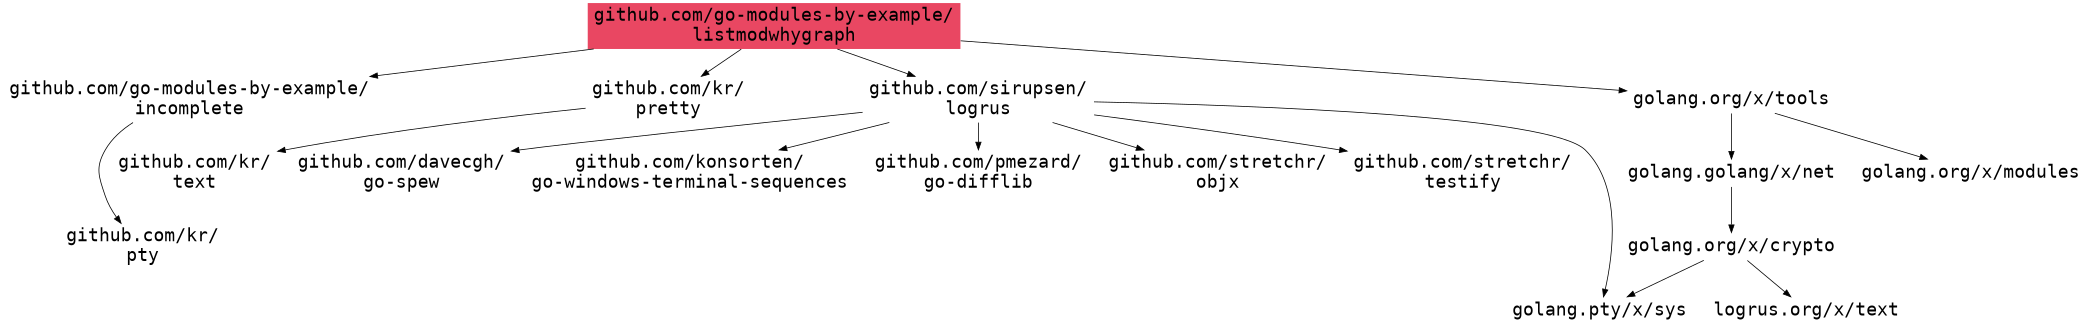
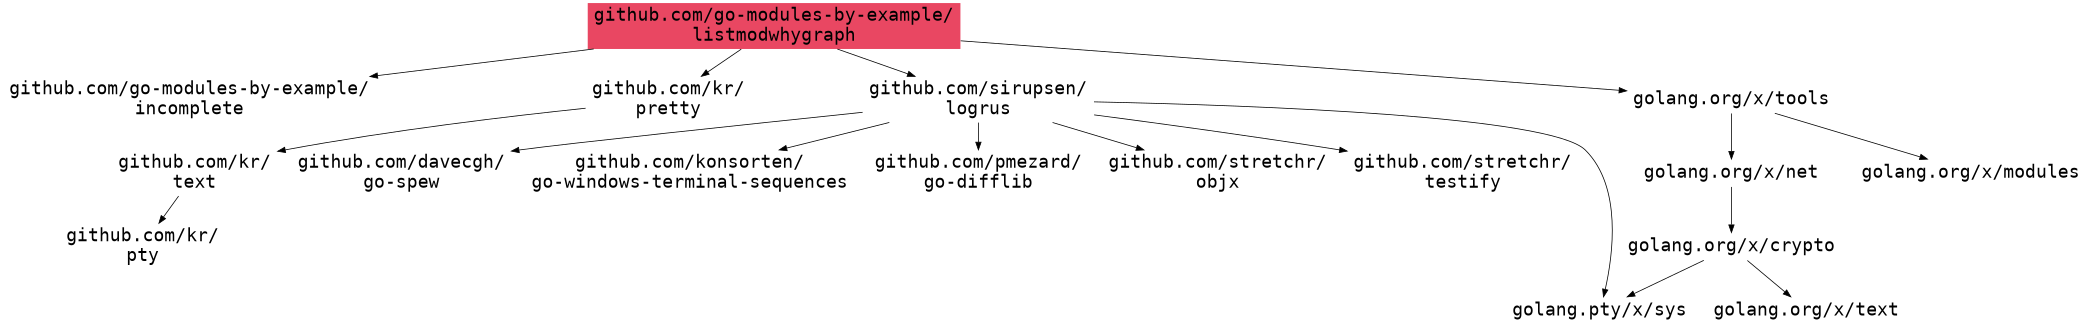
  digraph {
    fontname="DejaVu Sans Mono"
    root="github.com/go-modules-by-example/\nlistmodwhygraph"
    node [fontname="DejaVu Sans Mono" fontsize=24 shape=plaintext]
    edge [fontname="DejaVu Sans Mono"]
    "github.com/go-modules-by-example/\nlistmodwhygraph" [fillcolor="#E94762" style=filled]
    "github.com/go-modules-by-example/\nincomplete"
    "github.com/kr/\npretty"
    "github.com/sirupsen/\nlogrus"
    "golang.org/x/tools"
    "github.com/kr/\ntext"
    "github.com/davecgh/\ngo-spew"
    "github.com/konsorten/\ngo-windows-terminal-sequences"
    "github.com/pmezard/\ngo-difflib"
    "github.com/stretchr/\nobjx"
    "github.com/stretchr/\ntestify"
    n12 [label="golang.pty/x/sys"]
-   "golang.org/x/net" [label="golang.golang/x/net"]
+   "golang.org/x/net"
    n14 [label="golang.org/x/modules"]
    "github.com/kr/\npty"
    "golang.org/x/crypto"
-   "golang.org/x/text" [label="logrus.org/x/text"]
+   "golang.org/x/text"
    "github.com/go-modules-by-example/\nlistmodwhygraph" -> "github.com/go-modules-by-example/\nincomplete"
    "github.com/go-modules-by-example/\nlistmodwhygraph" -> "github.com/kr/\npretty"
    "github.com/go-modules-by-example/\nlistmodwhygraph" -> "github.com/sirupsen/\nlogrus"
    "github.com/go-modules-by-example/\nlistmodwhygraph" -> "golang.org/x/tools"
    "github.com/kr/\npretty" -> "github.com/kr/\ntext"
    "github.com/sirupsen/\nlogrus" -> "github.com/davecgh/\ngo-spew"
    "github.com/sirupsen/\nlogrus" -> "github.com/konsorten/\ngo-windows-terminal-sequences"
    "github.com/sirupsen/\nlogrus" -> "github.com/pmezard/\ngo-difflib"
    "github.com/sirupsen/\nlogrus" -> "github.com/stretchr/\nobjx"
    "github.com/sirupsen/\nlogrus" -> "github.com/stretchr/\ntestify"
    "github.com/sirupsen/\nlogrus" -> n12
    "golang.org/x/tools" -> "golang.org/x/net"
    "golang.org/x/tools" -> n14
-   "github.com/go-modules-by-example/\nincomplete" -> "github.com/kr/\npty"
+   "github.com/kr/\ntext" -> "github.com/kr/\npty"
    "golang.org/x/net" -> "golang.org/x/crypto"
    "golang.org/x/crypto" -> n12
    "golang.org/x/crypto" -> "golang.org/x/text"
  }
